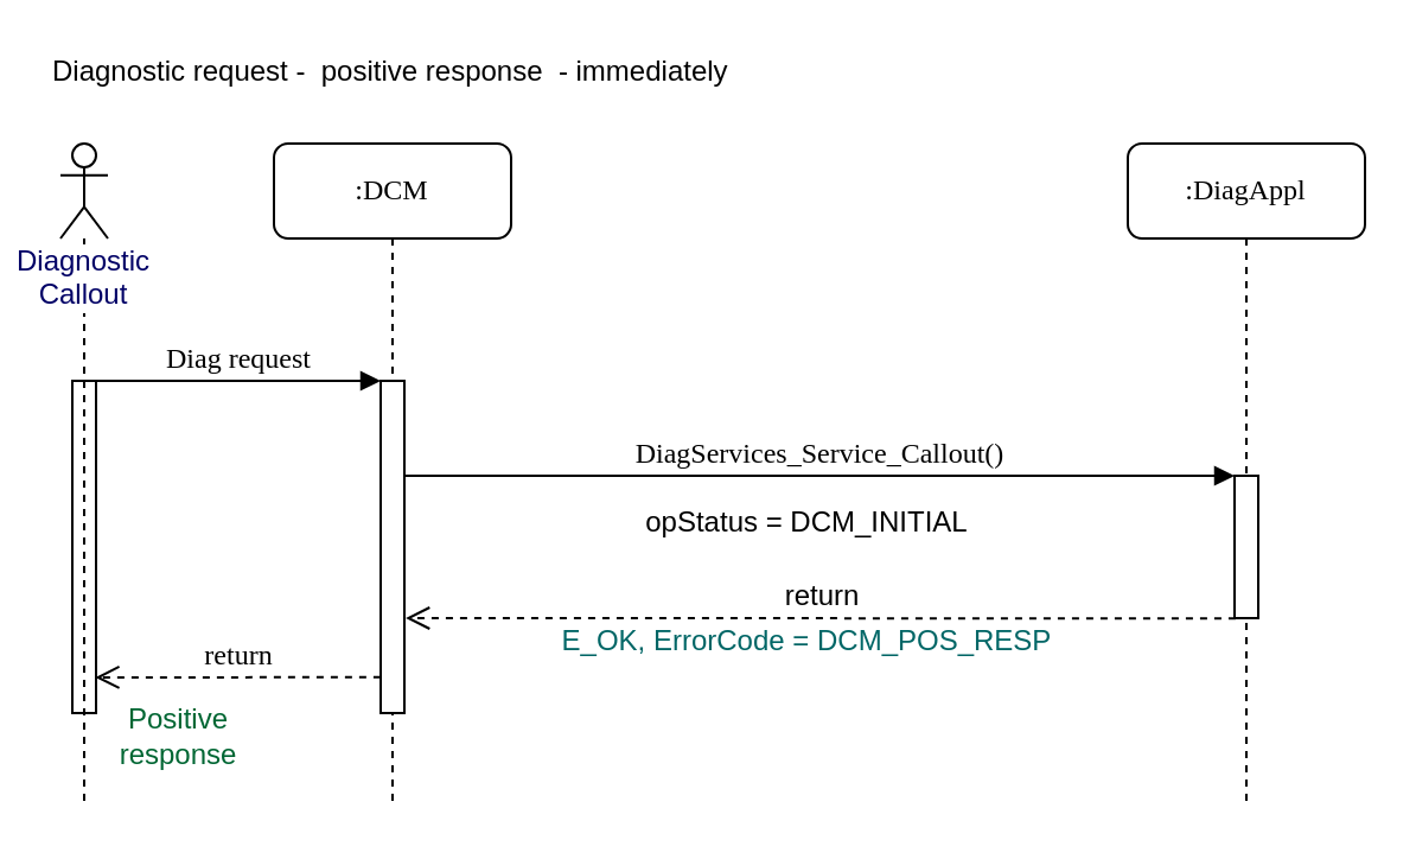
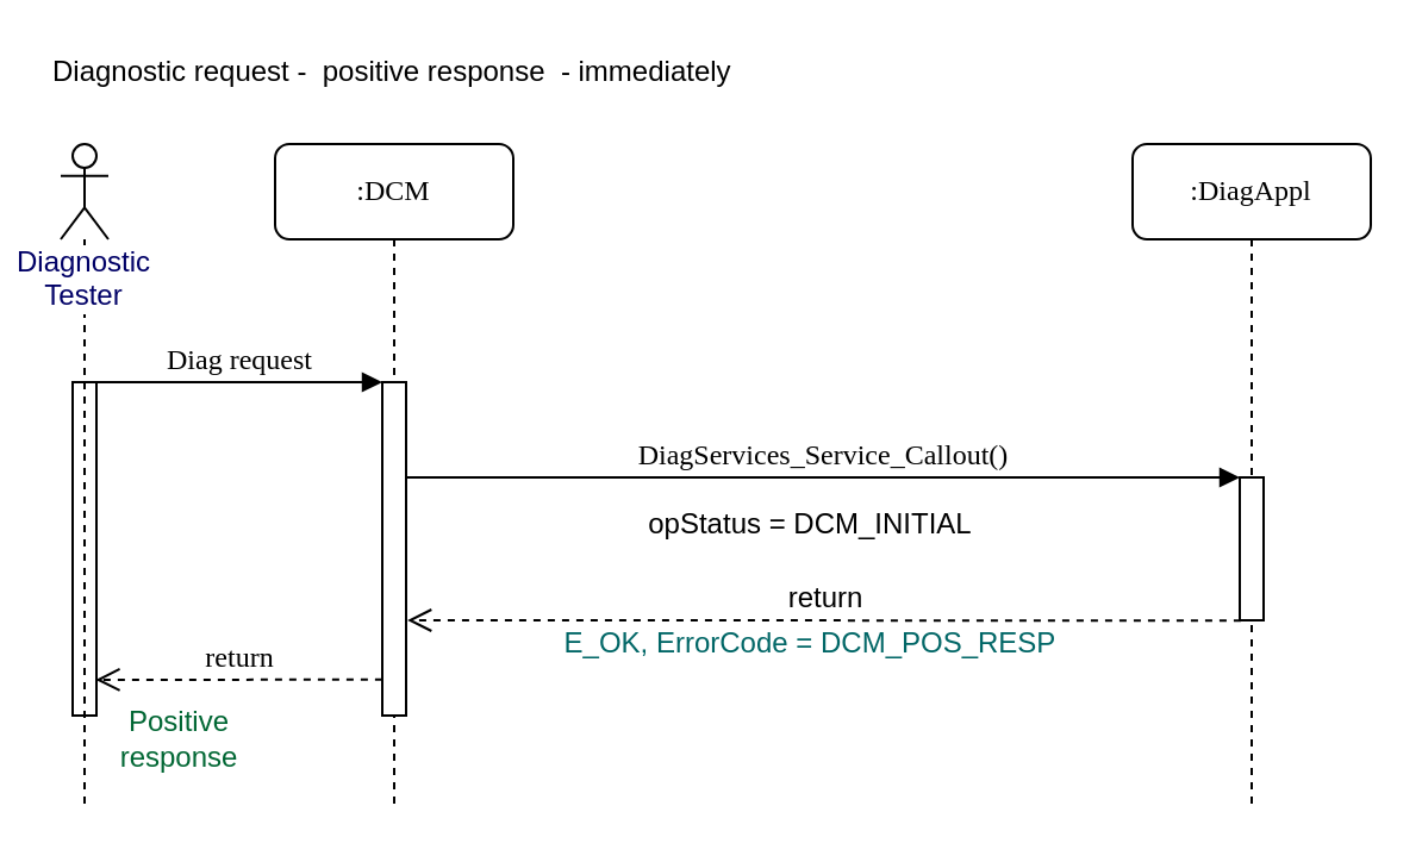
  <mxCell id="0" />
  <mxCell id="1" parent="0" />
  <mxCell id="2" value=":DCM" style="shape=umlLifeline;perimeter=lifelinePerimeter;whiteSpace=wrap;html=1;container=1;collapsible=0;recursiveResize=0;outlineConnect=0;rounded=1;shadow=0;comic=0;labelBackgroundColor=none;strokeWidth=1;fontFamily=Verdana;fontSize=12;align=center;" parent="1" vertex="1"><mxGeometry x="115" y="60" width="100" height="280" as="geometry" /></mxCell>
  <mxCell id="3" value="" style="html=1;points=[];perimeter=orthogonalPerimeter;rounded=0;shadow=0;comic=0;labelBackgroundColor=none;strokeWidth=1;fontFamily=Verdana;fontSize=12;align=center;" parent="2" vertex="1"><mxGeometry x="45" y="100" width="10" height="140" as="geometry" /></mxCell>
  <mxCell id="4" value=":DiagAppl" style="shape=umlLifeline;perimeter=lifelinePerimeter;whiteSpace=wrap;html=1;container=1;collapsible=0;recursiveResize=0;outlineConnect=0;rounded=1;shadow=0;comic=0;labelBackgroundColor=none;strokeWidth=1;fontFamily=Verdana;fontSize=12;align=center;" parent="1" vertex="1"><mxGeometry x="475" y="60" width="100" height="280" as="geometry" /></mxCell>
  <mxCell id="5" value="" style="html=1;points=[];perimeter=orthogonalPerimeter;rounded=0;shadow=0;comic=0;labelBackgroundColor=none;strokeWidth=1;fontFamily=Verdana;fontSize=12;align=center;" parent="1" vertex="1"><mxGeometry x="520" y="200" width="10" height="60" as="geometry" /></mxCell>
  <mxCell id="6" value="DiagServices_Service_Callout()" style="html=1;verticalAlign=bottom;endArrow=block;labelBackgroundColor=none;fontFamily=Verdana;fontSize=12;edgeStyle=elbowEdgeStyle;elbow=vertical;" parent="1" source="3" target="5" edge="1"><mxGeometry relative="1" as="geometry"><mxPoint x="175" y="200" as="sourcePoint" /><Array as="points"><mxPoint x="345" y="200" /></Array></mxGeometry></mxCell>
  <mxCell id="7" value="Diag request" style="html=1;verticalAlign=bottom;endArrow=block;entryX=0;entryY=0;labelBackgroundColor=none;fontFamily=Verdana;fontSize=12;edgeStyle=elbowEdgeStyle;elbow=vertical;" parent="1" source="13" target="3" edge="1"><mxGeometry relative="1" as="geometry"><mxPoint x="105" y="170" as="sourcePoint" /></mxGeometry></mxCell>
  <mxCell id="8" value="opStatus = DCM_INITIAL" style="text;html=1;strokeColor=none;fillColor=none;align=center;verticalAlign=middle;whiteSpace=wrap;rounded=0;" parent="1" vertex="1"><mxGeometry x="240" y="210" width="200" height="20" as="geometry" /></mxCell>
  <mxCell id="9" value="return" style="html=1;verticalAlign=bottom;endArrow=open;dashed=1;endSize=8;labelBackgroundColor=none;fontFamily=Helvetica;fontSize=12;edgeStyle=elbowEdgeStyle;elbow=vertical;entryX=1.055;entryY=0.714;entryDx=0;entryDy=0;entryPerimeter=0;exitX=0.046;exitY=1.002;exitDx=0;exitDy=0;exitPerimeter=0;" parent="1" source="5" target="3" edge="1"><mxGeometry relative="1" as="geometry"><mxPoint x="185" y="260" as="targetPoint" /><Array as="points"><mxPoint x="445" y="260" /></Array><mxPoint x="435" y="260" as="sourcePoint" /></mxGeometry></mxCell>
  <mxCell id="10" value="E_OK, ErrorCode =&amp;nbsp;DCM_POS_RESP" style="text;html=1;strokeColor=none;fillColor=none;align=center;verticalAlign=middle;whiteSpace=wrap;rounded=0;fontColor=#006666;" parent="1" vertex="1"><mxGeometry x="230" y="260" width="220" height="20" as="geometry" /></mxCell>
  <mxCell id="11" value="return" style="html=1;verticalAlign=bottom;endArrow=open;dashed=1;endSize=8;labelBackgroundColor=none;fontFamily=Verdana;fontSize=12;edgeStyle=elbowEdgeStyle;elbow=vertical;entryX=0.967;entryY=0.894;entryDx=0;entryDy=0;entryPerimeter=0;exitX=-0.006;exitY=0.892;exitDx=0;exitDy=0;exitPerimeter=0;" parent="1" source="3" target="13" edge="1"><mxGeometry relative="1" as="geometry"><mxPoint x="25" y="285.11" as="targetPoint" /><Array as="points"><mxPoint x="115" y="285" /></Array><mxPoint x="155" y="285" as="sourcePoint" /></mxGeometry></mxCell>
  <mxCell id="12" value="Positive response" style="text;html=1;strokeColor=none;fillColor=none;align=center;verticalAlign=middle;whiteSpace=wrap;rounded=0;fontColor=#006633;" parent="1" vertex="1"><mxGeometry x="55" y="300" width="40" height="20" as="geometry" /></mxCell>
  <mxCell id="13" value="" style="html=1;points=[];perimeter=orthogonalPerimeter;rounded=0;shadow=0;comic=0;labelBackgroundColor=none;strokeWidth=1;fontFamily=Verdana;fontSize=12;align=center;" parent="1" vertex="1"><mxGeometry x="30" y="160" width="10" height="140" as="geometry" /></mxCell>
- <mxCell id="14" value="Diagnostic Callout" style="shape=umlLifeline;participant=umlActor;perimeter=lifelinePerimeter;whiteSpace=wrap;html=1;container=1;collapsible=0;recursiveResize=0;verticalAlign=top;spacingTop=36;labelBackgroundColor=#ffffff;outlineConnect=0;fontColor=#000066;" parent="1" vertex="1"><mxGeometry x="25" y="60" width="20" height="280" as="geometry" /></mxCell>
+ <mxCell id="14" value="Diagnostic Tester" style="shape=umlLifeline;participant=umlActor;perimeter=lifelinePerimeter;whiteSpace=wrap;html=1;container=1;collapsible=0;recursiveResize=0;verticalAlign=top;spacingTop=36;labelBackgroundColor=#ffffff;outlineConnect=0;fontColor=#000066;" parent="1" vertex="1"><mxGeometry x="25" y="60" width="20" height="280" as="geometry" /></mxCell>
  <mxCell id="15" value="Diagnostic request -&amp;nbsp; positive response&amp;nbsp; - immediately" style="text;html=1;strokeColor=none;fillColor=none;align=left;verticalAlign=middle;whiteSpace=wrap;rounded=0;fontFamily=Helvetica;fontColor=#000000;" parent="1" vertex="1"><mxGeometry x="20" y="20" width="425" height="20" as="geometry" /></mxCell>
